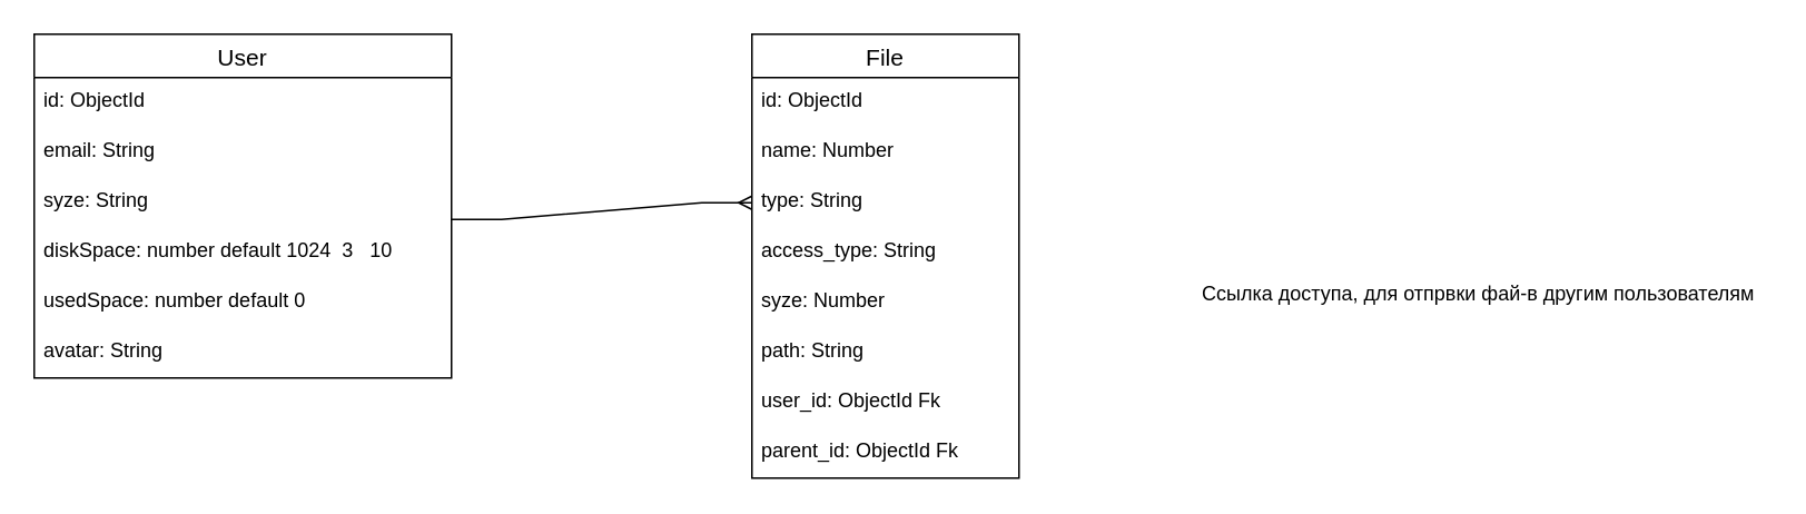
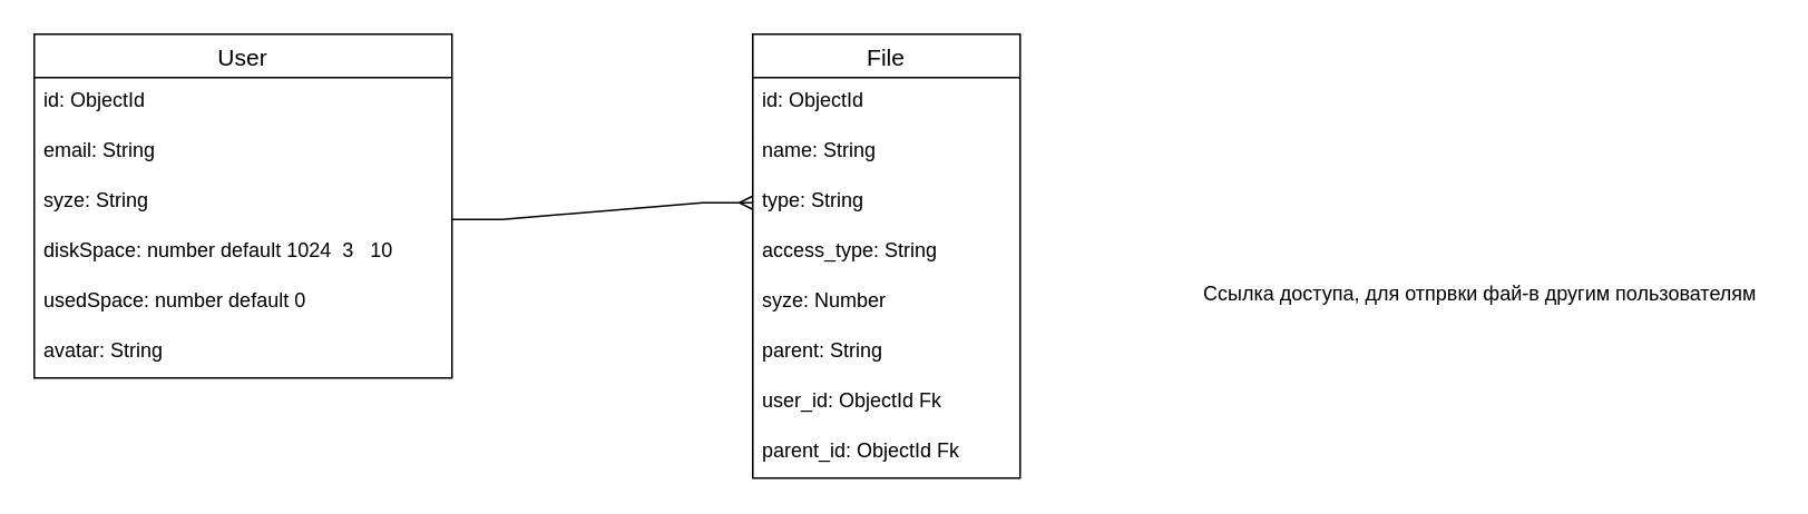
  <mxCell id="0" />
  <mxCell id="1" parent="0" />
  <mxCell id="2" value="User" style="swimlane;fontStyle=0;childLayout=stackLayout;horizontal=1;startSize=26;horizontalStack=0;resizeParent=1;resizeParentMax=0;resizeLast=0;collapsible=1;marginBottom=0;align=center;fontSize=14;" parent="1" vertex="1"><mxGeometry x="20" y="20" width="250" height="206" as="geometry" /></mxCell>
  <mxCell id="3" value="id: ObjectId" style="text;strokeColor=none;fillColor=none;spacingLeft=4;spacingRight=4;overflow=hidden;rotatable=0;points=[[0,0.5],[1,0.5]];portConstraint=eastwest;fontSize=12;" parent="2" vertex="1"><mxGeometry y="26" width="250" height="30" as="geometry" /></mxCell>
  <mxCell id="4" value="email: String" style="text;strokeColor=none;fillColor=none;spacingLeft=4;spacingRight=4;overflow=hidden;rotatable=0;points=[[0,0.5],[1,0.5]];portConstraint=eastwest;fontSize=12;" parent="2" vertex="1"><mxGeometry y="56" width="250" height="30" as="geometry" /></mxCell>
  <mxCell id="5" value="syze: String" style="text;strokeColor=none;fillColor=none;spacingLeft=4;spacingRight=4;overflow=hidden;rotatable=0;points=[[0,0.5],[1,0.5]];portConstraint=eastwest;fontSize=12;" parent="2" vertex="1"><mxGeometry y="86" width="250" height="30" as="geometry" /></mxCell>
  <mxCell id="6" value="diskSpace: number default 1024  3   10" style="text;strokeColor=none;fillColor=none;spacingLeft=4;spacingRight=4;overflow=hidden;rotatable=0;points=[[0,0.5],[1,0.5]];portConstraint=eastwest;fontSize=12;" parent="2" vertex="1"><mxGeometry y="116" width="250" height="30" as="geometry" /></mxCell>
  <mxCell id="7" value="usedSpace: number default 0" style="text;strokeColor=none;fillColor=none;spacingLeft=4;spacingRight=4;overflow=hidden;rotatable=0;points=[[0,0.5],[1,0.5]];portConstraint=eastwest;fontSize=12;" parent="2" vertex="1"><mxGeometry y="146" width="250" height="30" as="geometry" /></mxCell>
  <mxCell id="8" value="avatar: String" style="text;strokeColor=none;fillColor=none;spacingLeft=4;spacingRight=4;overflow=hidden;rotatable=0;points=[[0,0.5],[1,0.5]];portConstraint=eastwest;fontSize=12;" parent="2" vertex="1"><mxGeometry y="176" width="250" height="30" as="geometry" /></mxCell>
  <mxCell id="9" value="File" style="swimlane;fontStyle=0;childLayout=stackLayout;horizontal=1;startSize=26;horizontalStack=0;resizeParent=1;resizeParentMax=0;resizeLast=0;collapsible=1;marginBottom=0;align=center;fontSize=14;" parent="1" vertex="1"><mxGeometry x="450" y="20" width="160" height="266" as="geometry" /></mxCell>
  <mxCell id="10" value="id: ObjectId" style="text;strokeColor=none;fillColor=none;spacingLeft=4;spacingRight=4;overflow=hidden;rotatable=0;points=[[0,0.5],[1,0.5]];portConstraint=eastwest;fontSize=12;" parent="9" vertex="1"><mxGeometry y="26" width="160" height="30" as="geometry" /></mxCell>
- <mxCell id="11" value="name: Number" style="text;strokeColor=none;fillColor=none;spacingLeft=4;spacingRight=4;overflow=hidden;rotatable=0;points=[[0,0.5],[1,0.5]];portConstraint=eastwest;fontSize=12;" parent="9" vertex="1"><mxGeometry y="56" width="160" height="30" as="geometry" /></mxCell>
+ <mxCell id="11" value="name: String" style="text;strokeColor=none;fillColor=none;spacingLeft=4;spacingRight=4;overflow=hidden;rotatable=0;points=[[0,0.5],[1,0.5]];portConstraint=eastwest;fontSize=12;" parent="9" vertex="1"><mxGeometry y="56" width="160" height="30" as="geometry" /></mxCell>
  <mxCell id="12" value="type: String" style="text;strokeColor=none;fillColor=none;spacingLeft=4;spacingRight=4;overflow=hidden;rotatable=0;points=[[0,0.5],[1,0.5]];portConstraint=eastwest;fontSize=12;" parent="9" vertex="1"><mxGeometry y="86" width="160" height="30" as="geometry" /></mxCell>
  <mxCell id="13" value="access_type: String" style="text;strokeColor=none;fillColor=none;spacingLeft=4;spacingRight=4;overflow=hidden;rotatable=0;points=[[0,0.5],[1,0.5]];portConstraint=eastwest;fontSize=12;" parent="9" vertex="1"><mxGeometry y="116" width="160" height="30" as="geometry" /></mxCell>
  <mxCell id="14" value="syze: Number" style="text;strokeColor=none;fillColor=none;spacingLeft=4;spacingRight=4;overflow=hidden;rotatable=0;points=[[0,0.5],[1,0.5]];portConstraint=eastwest;fontSize=12;" parent="9" vertex="1"><mxGeometry y="146" width="160" height="30" as="geometry" /></mxCell>
- <mxCell id="15" value="path: String" style="text;strokeColor=none;fillColor=none;spacingLeft=4;spacingRight=4;overflow=hidden;rotatable=0;points=[[0,0.5],[1,0.5]];portConstraint=eastwest;fontSize=12;" vertex="1" parent="9"><mxGeometry y="176" width="160" height="30" as="geometry" /></mxCell>
+ <mxCell id="15" value="parent: String" style="text;strokeColor=none;fillColor=none;spacingLeft=4;spacingRight=4;overflow=hidden;rotatable=0;points=[[0,0.5],[1,0.5]];portConstraint=eastwest;fontSize=12;" vertex="1" parent="9"><mxGeometry y="176" width="160" height="30" as="geometry" /></mxCell>
  <mxCell id="16" value="user_id: ObjectId Fk" style="text;strokeColor=none;fillColor=none;spacingLeft=4;spacingRight=4;overflow=hidden;rotatable=0;points=[[0,0.5],[1,0.5]];portConstraint=eastwest;fontSize=12;" parent="9" vertex="1"><mxGeometry y="206" width="160" height="30" as="geometry" /></mxCell>
  <mxCell id="17" value="parent_id: ObjectId Fk" style="text;strokeColor=none;fillColor=none;spacingLeft=4;spacingRight=4;overflow=hidden;rotatable=0;points=[[0,0.5],[1,0.5]];portConstraint=eastwest;fontSize=12;" parent="9" vertex="1"><mxGeometry y="236" width="160" height="30" as="geometry" /></mxCell>
  <mxCell id="18" value="Ссылка доступа, для отпрвки фай-в другим пользователям" style="text;html=1;align=center;verticalAlign=middle;resizable=0;points=[];autosize=1;strokeColor=none;fillColor=none;" parent="1" vertex="1"><mxGeometry x="710" y="161" width="350" height="30" as="geometry" /></mxCell>
  <mxCell id="19" value="" style="edgeStyle=entityRelationEdgeStyle;fontSize=12;html=1;endArrow=ERmany;rounded=0;entryX=0;entryY=0.5;entryDx=0;entryDy=0;" parent="1" target="12" edge="1"><mxGeometry width="100" height="100" relative="1" as="geometry"><mxPoint x="270" y="131" as="sourcePoint" /><mxPoint x="370" y="31" as="targetPoint" /></mxGeometry></mxCell>
